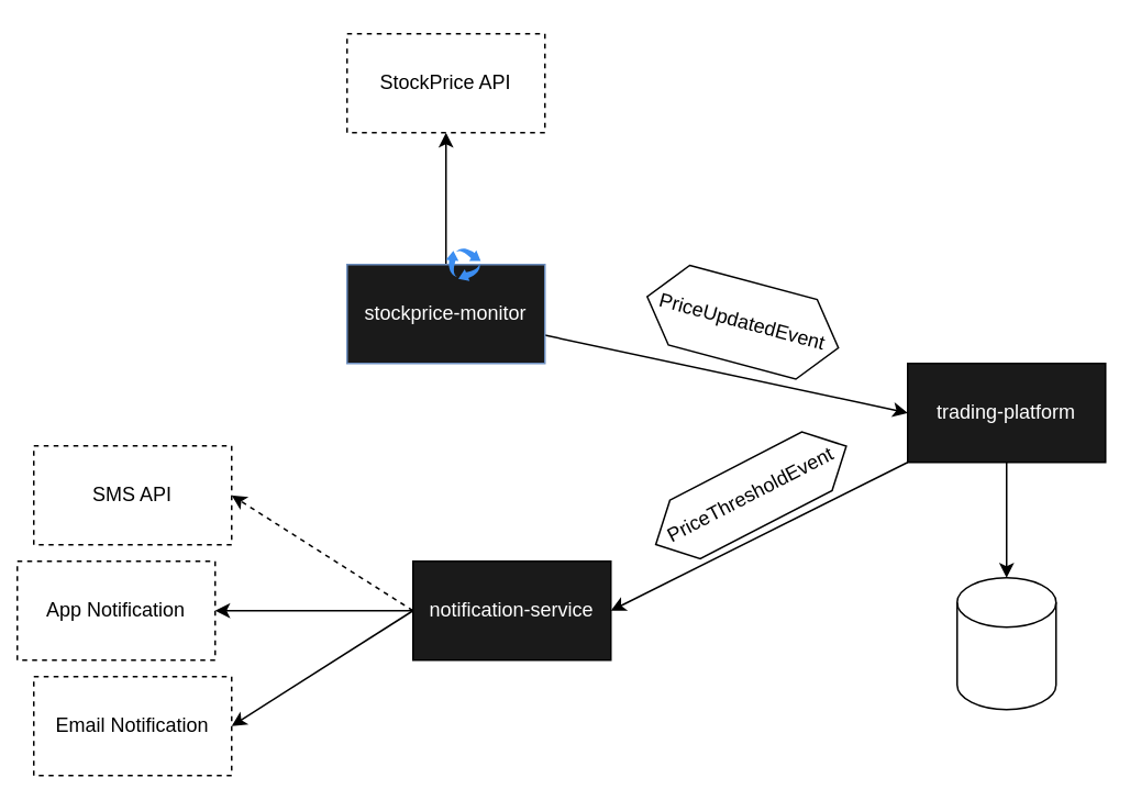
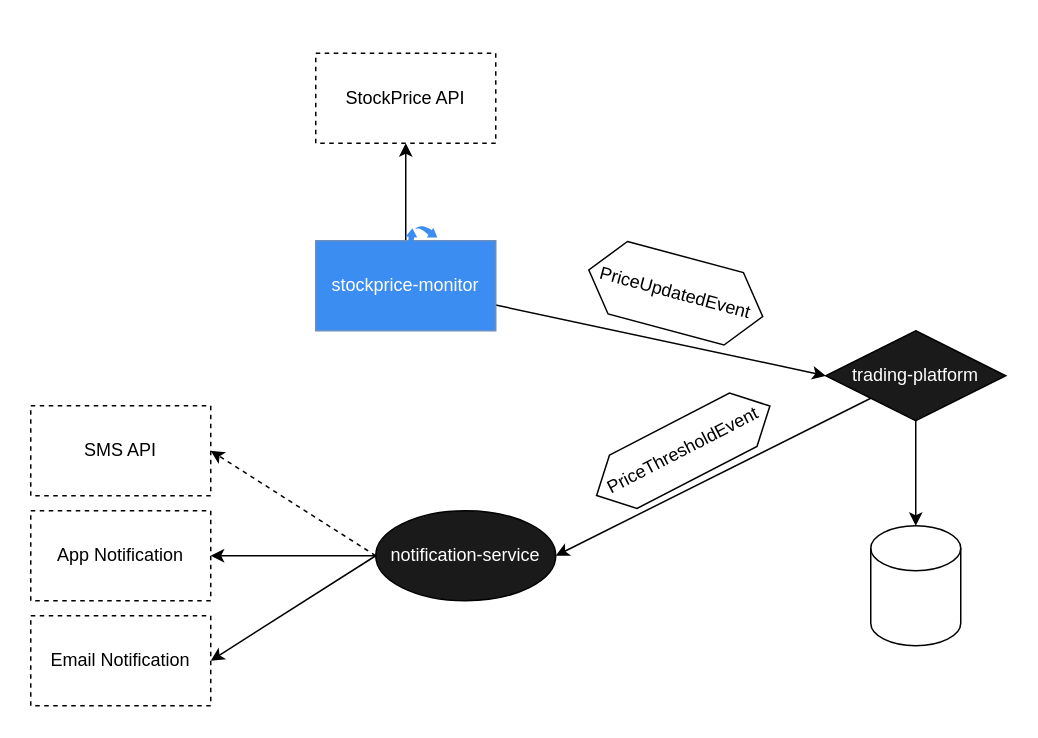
  <mxCell id="0" />
  <mxCell id="1" parent="0" />
  <mxCell id="2" style="edgeStyle=none;html=1;entryX=0.5;entryY=1;entryDx=0;entryDy=0;" edge="1" parent="1" source="4" target="11"><mxGeometry relative="1" as="geometry" /></mxCell>
  <mxCell id="3" style="edgeStyle=none;html=1;entryX=0;entryY=0.5;entryDx=0;entryDy=0;" edge="1" parent="1" source="4" target="6"><mxGeometry relative="1" as="geometry" /></mxCell>
- <mxCell id="4" value="&lt;font style=&quot;color: rgb(255, 255, 255);&quot;&gt;stockprice-monitor&lt;/font&gt;" style="rounded=0;whiteSpace=wrap;html=1;fillColor=#1A1A1A;strokeColor=#6c8ebf;" vertex="1" parent="1"><mxGeometry x="210" y="160" width="120" height="60" as="geometry" /></mxCell>
+ <mxCell id="4" value="&lt;font style=&quot;color: rgb(255, 255, 255);&quot;&gt;stockprice-monitor&lt;/font&gt;" style="rounded=0;whiteSpace=wrap;html=1;fillColor=#3b8df1;strokeColor=#6c8ebf;" vertex="1" parent="1"><mxGeometry x="210" y="160" width="120" height="60" as="geometry" /></mxCell>
  <mxCell id="5" style="edgeStyle=none;html=1;exitX=0;exitY=1;exitDx=0;exitDy=0;entryX=1;entryY=0.5;entryDx=0;entryDy=0;" edge="1" parent="1" source="6" target="10"><mxGeometry relative="1" as="geometry" /></mxCell>
- <mxCell id="6" value="&lt;font style=&quot;color: light-dark(rgb(255, 255, 255), rgb(237, 237, 237));&quot;&gt;trading-platform&lt;/font&gt;" style="rounded=0;whiteSpace=wrap;html=1;fillColor=#1A1A1A;" vertex="1" parent="1"><mxGeometry x="550" y="220" width="120" height="60" as="geometry" /></mxCell>
+ <mxCell id="6" value="&lt;font style=&quot;color: light-dark(rgb(255, 255, 255), rgb(237, 237, 237));&quot;&gt;trading-platform&lt;/font&gt;" style="rhombus;whiteSpace=wrap;html=1;fillColor=#1A1A1A;" vertex="1" parent="1"><mxGeometry x="550" y="220" width="120" height="60" as="geometry" /></mxCell>
  <mxCell id="7" style="edgeStyle=none;html=1;entryX=1;entryY=0.5;entryDx=0;entryDy=0;exitX=0;exitY=0.5;exitDx=0;exitDy=0;dashed=1;" edge="1" parent="1" source="10" target="17"><mxGeometry relative="1" as="geometry" /></mxCell>
  <mxCell id="8" style="edgeStyle=none;html=1;exitX=0;exitY=0.5;exitDx=0;exitDy=0;entryX=1;entryY=0.5;entryDx=0;entryDy=0;" edge="1" parent="1" source="10" target="18"><mxGeometry relative="1" as="geometry" /></mxCell>
  <mxCell id="9" style="edgeStyle=none;html=1;exitX=0;exitY=0.5;exitDx=0;exitDy=0;entryX=1;entryY=0.5;entryDx=0;entryDy=0;" edge="1" parent="1" source="10" target="19"><mxGeometry relative="1" as="geometry" /></mxCell>
- <mxCell id="10" value="&lt;font style=&quot;color: light-dark(rgb(255, 255, 255), rgb(237, 237, 237));&quot;&gt;notification-service&lt;/font&gt;" style="rounded=0;whiteSpace=wrap;html=1;fillColor=#1A1A1A;" vertex="1" parent="1"><mxGeometry x="250" y="340" width="120" height="60" as="geometry" /></mxCell>
- <mxCell id="11" value="StockPrice API" style="rounded=0;whiteSpace=wrap;html=1;dashed=1;" vertex="1" parent="1"><mxGeometry x="210" y="20" width="120" height="60" as="geometry" /></mxCell>
+ <mxCell id="10" value="&lt;font style=&quot;color: light-dark(rgb(255, 255, 255), rgb(237, 237, 237));&quot;&gt;notification-service&lt;/font&gt;" style="ellipse;whiteSpace=wrap;html=1;fillColor=#1A1A1A;" vertex="1" parent="1"><mxGeometry x="250" y="340" width="120" height="60" as="geometry" /></mxCell>
+ <mxCell id="11" value="StockPrice API" style="rounded=0;whiteSpace=wrap;html=1;dashed=1;" vertex="1" parent="1"><mxGeometry x="210" y="35" width="120" height="60" as="geometry" /></mxCell>
  <mxCell id="12" value="" style="sketch=0;html=1;aspect=fixed;strokeColor=none;shadow=0;fillColor=#3B8DF1;verticalAlign=top;labelPosition=center;verticalLabelPosition=bottom;shape=mxgraph.gcp2.arrow_cycle" vertex="1" parent="1"><mxGeometry x="270" y="150" width="21.05" height="20" as="geometry" /></mxCell>
  <mxCell id="13" value="PriceUpdatedEvent" style="shape=hexagon;perimeter=hexagonPerimeter2;whiteSpace=wrap;html=1;fixedSize=1;rotation=15;" vertex="1" parent="1"><mxGeometry x="390" y="170" width="120" height="50" as="geometry" /></mxCell>
  <mxCell id="14" value="" style="shape=cylinder3;whiteSpace=wrap;html=1;boundedLbl=1;backgroundOutline=1;size=15;" vertex="1" parent="1"><mxGeometry x="580" y="350" width="60" height="80" as="geometry" /></mxCell>
  <mxCell id="15" style="edgeStyle=none;html=1;entryX=0.5;entryY=0;entryDx=0;entryDy=0;entryPerimeter=0;" edge="1" parent="1" source="6" target="14"><mxGeometry relative="1" as="geometry" /></mxCell>
  <mxCell id="16" value="PriceThresholdEvent" style="shape=hexagon;perimeter=hexagonPerimeter2;whiteSpace=wrap;html=1;fixedSize=1;rotation=-27.3;" vertex="1" parent="1"><mxGeometry x="390" y="280" width="130" height="40" as="geometry" /></mxCell>
  <mxCell id="17" value="SMS API" style="rounded=0;whiteSpace=wrap;html=1;dashed=1;" vertex="1" parent="1"><mxGeometry x="20" y="270" width="120" height="60" as="geometry" /></mxCell>
- <mxCell id="18" value="App Notification" style="rounded=0;whiteSpace=wrap;html=1;dashed=1;" vertex="1" parent="1"><mxGeometry x="10" y="340" width="120" height="60" as="geometry" /></mxCell>
+ <mxCell id="18" value="App Notification" style="rounded=0;whiteSpace=wrap;html=1;dashed=1;" vertex="1" parent="1"><mxGeometry x="20" y="340" width="120" height="60" as="geometry" /></mxCell>
  <mxCell id="19" value="Email Notification" style="rounded=0;whiteSpace=wrap;html=1;dashed=1;" vertex="1" parent="1"><mxGeometry x="20" y="410" width="120" height="60" as="geometry" /></mxCell>
